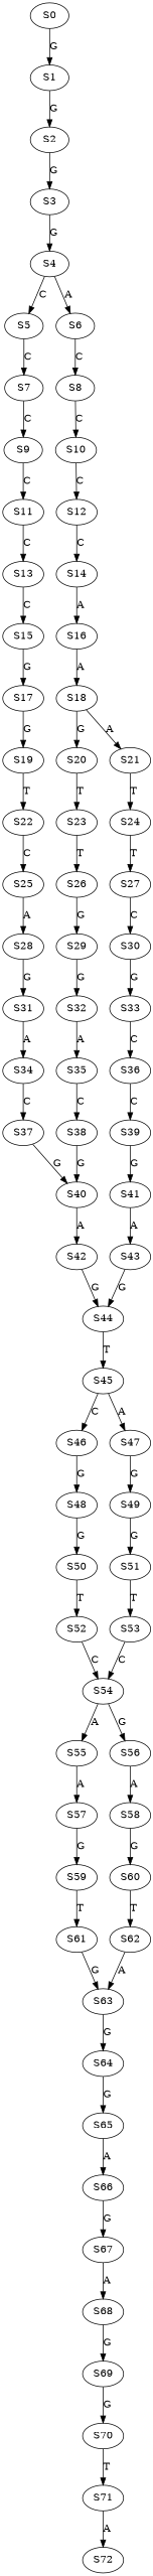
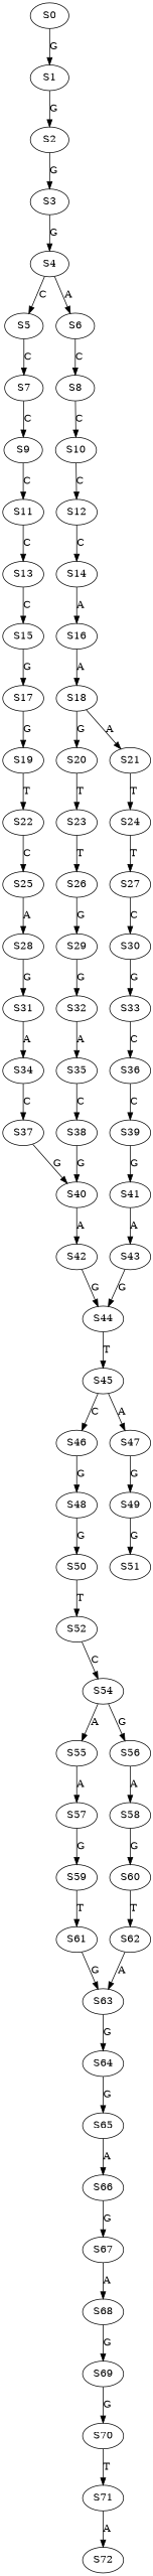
  strict digraph {
    S0
    S1
    S2
    S3
    S4
    S5
    S6
    S7
    S8
    S9
    S10
    S11
    S12
    S13
    S14
    S15
    S16
    S17
    S18
    S19
    S20
    S21
    S22
    S23
    S24
    S25
    S26
    S27
    S28
    S29
    S30
    S31
    S32
    S33
    S34
    S35
    S36
    S37
    S38
    S39
    S40
    S41
    S42
    S43
    S44
    S45
    S46
    S47
    S48
    S49
    S50
    S51
    S52
-   S53
    S54
    S55
    S56
    S57
    S58
    S59
    S60
    S61
    S62
    S63
    S64
    S65
    S66
    S67
    S68
    S69
    S70
    S71
    S72
    S0 -> S1 [label=G]
    S1 -> S2 [label=G]
    S2 -> S3 [label=G]
    S3 -> S4 [label=G]
    S4 -> S5 [label=C]
    S4 -> S6 [label=A]
    S5 -> S7 [label=C]
    S6 -> S8 [label=C]
    S7 -> S9 [label=C]
    S8 -> S10 [label=C]
    S9 -> S11 [label=C]
    S10 -> S12 [label=C]
    S11 -> S13 [label=C]
    S12 -> S14 [label=C]
    S13 -> S15 [label=C]
    S14 -> S16 [label=A]
    S15 -> S17 [label=G]
    S16 -> S18 [label=A]
    S17 -> S19 [label=G]
    S18 -> S20 [label=G]
    S18 -> S21 [label=A]
    S19 -> S22 [label=T]
    S20 -> S23 [label=T]
    S21 -> S24 [label=T]
    S22 -> S25 [label=C]
    S23 -> S26 [label=T]
    S24 -> S27 [label=T]
    S25 -> S28 [label=A]
    S26 -> S29 [label=G]
    S27 -> S30 [label=C]
    S28 -> S31 [label=G]
    S29 -> S32 [label=G]
    S30 -> S33 [label=G]
    S31 -> S34 [label=A]
    S32 -> S35 [label=A]
    S33 -> S36 [label=C]
    S34 -> S37 [label=C]
    S35 -> S38 [label=C]
    S36 -> S39 [label=C]
    S37 -> S40 [label=G]
    S38 -> S40 [label=G]
    S39 -> S41 [label=G]
    S40 -> S42 [label=A]
    S41 -> S43 [label=A]
    S42 -> S44 [label=G]
    S43 -> S44 [label=G]
    S44 -> S45 [label=T]
    S45 -> S46 [label=C]
    S45 -> S47 [label=A]
    S46 -> S48 [label=G]
    S47 -> S49 [label=G]
    S48 -> S50 [label=G]
    S49 -> S51 [label=G]
    S50 -> S52 [label=T]
-   S51 -> S53 [label=T]
    S52 -> S54 [label=C]
-   S53 -> S54 [label=C]
    S54 -> S55 [label=A]
    S54 -> S56 [label=G]
    S55 -> S57 [label=A]
    S56 -> S58 [label=A]
    S57 -> S59 [label=G]
    S58 -> S60 [label=G]
    S59 -> S61 [label=T]
    S60 -> S62 [label=T]
    S61 -> S63 [label=G]
    S62 -> S63 [label=A]
    S63 -> S64 [label=G]
    S64 -> S65 [label=G]
    S65 -> S66 [label=A]
    S66 -> S67 [label=G]
    S67 -> S68 [label=A]
    S68 -> S69 [label=G]
    S69 -> S70 [label=G]
    S70 -> S71 [label=T]
    S71 -> S72 [label=A]
  }
